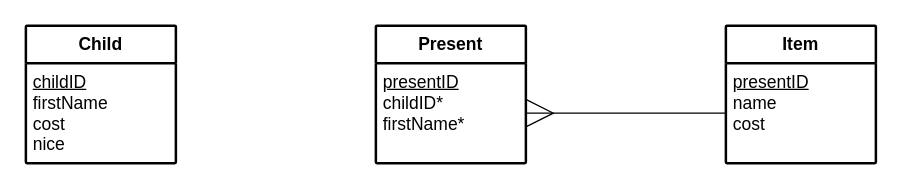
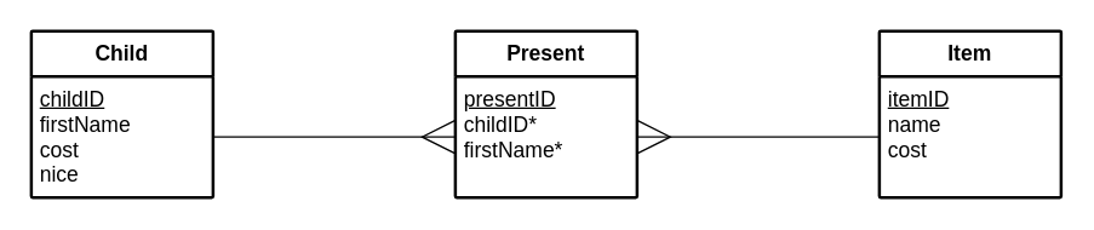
  <mxCell id="0" />
  <mxCell id="1" parent="0" />
  <mxCell id="2" value="&lt;b&gt;Child&lt;/b&gt;" style="swimlane;childLayout=stackLayout;horizontal=1;startSize=30;horizontalStack=0;rounded=1;fontSize=14;fontStyle=0;strokeWidth=2;resizeParent=0;resizeLast=1;shadow=0;dashed=0;align=center;arcSize=1;whiteSpace=wrap;html=1;fillColor=none;" parent="1" vertex="1"><mxGeometry x="20" y="20" width="120" height="110" as="geometry"><mxRectangle x="170" y="370" width="80" height="50" as="alternateBounds" /></mxGeometry></mxCell>
  <mxCell id="3" value="&lt;font style=&quot;font-size: 14px;&quot;&gt;&lt;u style=&quot;&quot;&gt;childID&lt;/u&gt;&lt;br&gt;firstName&lt;br&gt;cost&lt;br&gt;nice&lt;/font&gt;" style="align=left;strokeColor=none;fillColor=none;spacingLeft=4;fontSize=12;verticalAlign=top;resizable=0;rotatable=0;part=1;html=1;" parent="2" vertex="1"><mxGeometry y="30" width="120" height="80" as="geometry" /></mxCell>
  <mxCell id="4" style="edgeStyle=orthogonalEdgeStyle;rounded=0;orthogonalLoop=1;jettySize=auto;html=1;exitX=0.5;exitY=1;exitDx=0;exitDy=0;" parent="2" source="3" target="3" edge="1"><mxGeometry relative="1" as="geometry" /></mxCell>
  <mxCell id="5" value="&lt;b&gt;Present&lt;/b&gt;" style="swimlane;childLayout=stackLayout;horizontal=1;startSize=30;horizontalStack=0;rounded=1;fontSize=14;fontStyle=0;strokeWidth=2;resizeParent=0;resizeLast=1;shadow=0;dashed=0;align=center;arcSize=1;whiteSpace=wrap;html=1;fillColor=none;" parent="1" vertex="1"><mxGeometry x="300" y="20" width="120" height="110" as="geometry"><mxRectangle x="170" y="370" width="80" height="50" as="alternateBounds" /></mxGeometry></mxCell>
  <mxCell id="6" value="&lt;font style=&quot;font-size: 14px;&quot;&gt;&lt;u style=&quot;&quot;&gt;presentID&lt;/u&gt;&lt;/font&gt;&lt;div&gt;&lt;font style=&quot;font-size: 14px;&quot;&gt;childID*&lt;br&gt;firstName*&lt;br&gt;&lt;/font&gt;&lt;/div&gt;" style="align=left;strokeColor=none;fillColor=none;spacingLeft=4;fontSize=12;verticalAlign=top;resizable=0;rotatable=0;part=1;html=1;" parent="5" vertex="1"><mxGeometry y="30" width="120" height="80" as="geometry" /></mxCell>
+ <mxCell id="7" style="rounded=0;orthogonalLoop=1;jettySize=auto;html=1;exitX=1;exitY=0.5;exitDx=0;exitDy=0;entryX=0;entryY=0.5;entryDx=0;entryDy=0;endArrow=ERmany;endFill=0;endSize=20;" parent="1" source="3" target="6" edge="1"><mxGeometry relative="1" as="geometry" /></mxCell>
  <mxCell id="8" value="&lt;b&gt;Item&lt;/b&gt;" style="swimlane;childLayout=stackLayout;horizontal=1;startSize=30;horizontalStack=0;rounded=1;fontSize=14;fontStyle=0;strokeWidth=2;resizeParent=0;resizeLast=1;shadow=0;dashed=0;align=center;arcSize=1;whiteSpace=wrap;html=1;fillColor=none;" parent="1" vertex="1"><mxGeometry x="580" y="20" width="120" height="110" as="geometry"><mxRectangle x="170" y="370" width="80" height="50" as="alternateBounds" /></mxGeometry></mxCell>
- <mxCell id="9" value="&lt;font style=&quot;font-size: 14px;&quot;&gt;&lt;u style=&quot;&quot;&gt;presentID&lt;/u&gt;&lt;br&gt;name&lt;br&gt;&lt;/font&gt;&lt;div&gt;&lt;font style=&quot;font-size: 14px;&quot;&gt;cost&lt;/font&gt;&lt;/div&gt;" style="align=left;strokeColor=none;fillColor=none;spacingLeft=4;fontSize=12;verticalAlign=top;resizable=0;rotatable=0;part=1;html=1;" parent="8" vertex="1"><mxGeometry y="30" width="120" height="80" as="geometry" /></mxCell>
+ <mxCell id="9" value="&lt;font style=&quot;font-size: 14px;&quot;&gt;&lt;u style=&quot;&quot;&gt;itemID&lt;/u&gt;&lt;br&gt;name&lt;br&gt;&lt;/font&gt;&lt;div&gt;&lt;font style=&quot;font-size: 14px;&quot;&gt;cost&lt;/font&gt;&lt;/div&gt;" style="align=left;strokeColor=none;fillColor=none;spacingLeft=4;fontSize=12;verticalAlign=top;resizable=0;rotatable=0;part=1;html=1;" parent="8" vertex="1"><mxGeometry y="30" width="120" height="80" as="geometry" /></mxCell>
  <mxCell id="10" value="" style="endArrow=none;html=1;rounded=0;entryX=0;entryY=0.5;entryDx=0;entryDy=0;startArrow=ERmany;startFill=0;startSize=20;" parent="1" target="9" edge="1"><mxGeometry width="50" height="50" relative="1" as="geometry"><mxPoint x="420" y="90" as="sourcePoint" /><mxPoint x="390" y="-90" as="targetPoint" /></mxGeometry></mxCell>
